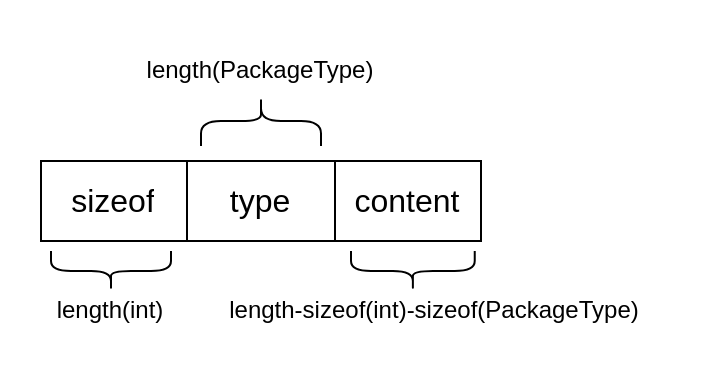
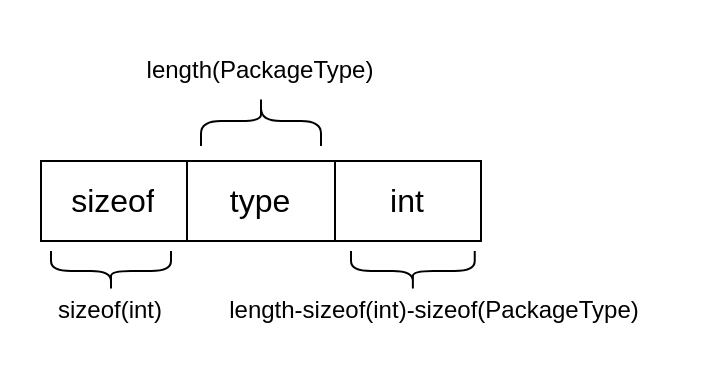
  <mxCell id="0" />
  <mxCell id="1" parent="0" />
  <mxCell id="2" value="" style="shape=table;startSize=0;container=1;collapsible=0;childLayout=tableLayout;fontSize=16;" vertex="1" parent="1"><mxGeometry x="20" y="80" width="220" height="40" as="geometry" /></mxCell>
  <mxCell id="3" value="" style="shape=tableRow;horizontal=0;startSize=0;swimlaneHead=0;swimlaneBody=0;strokeColor=inherit;top=0;left=0;bottom=0;right=0;collapsible=0;dropTarget=0;fillColor=none;points=[[0,0.5],[1,0.5]];portConstraint=eastwest;fontSize=16;" vertex="1" parent="2"><mxGeometry width="220" height="40" as="geometry" /></mxCell>
  <mxCell id="4" value="sizeof" style="shape=partialRectangle;html=1;whiteSpace=wrap;connectable=0;strokeColor=inherit;overflow=hidden;fillColor=none;top=0;left=0;bottom=0;right=0;pointerEvents=1;fontSize=16;" vertex="1" parent="3"><mxGeometry width="73" height="40" as="geometry"><mxRectangle width="73" height="40" as="alternateBounds" /></mxGeometry></mxCell>
  <mxCell id="5" value="type" style="shape=partialRectangle;html=1;whiteSpace=wrap;connectable=0;strokeColor=inherit;overflow=hidden;fillColor=none;top=0;left=0;bottom=0;right=0;pointerEvents=1;fontSize=16;" vertex="1" parent="3"><mxGeometry x="73" width="74" height="40" as="geometry"><mxRectangle width="74" height="40" as="alternateBounds" /></mxGeometry></mxCell>
- <mxCell id="6" value="content" style="shape=partialRectangle;html=1;whiteSpace=wrap;connectable=0;strokeColor=inherit;overflow=hidden;fillColor=none;top=0;left=0;bottom=0;right=0;pointerEvents=1;fontSize=16;" vertex="1" parent="3"><mxGeometry x="147" width="73" height="40" as="geometry"><mxRectangle width="73" height="40" as="alternateBounds" /></mxGeometry></mxCell>
+ <mxCell id="6" value="int" style="shape=partialRectangle;html=1;whiteSpace=wrap;connectable=0;strokeColor=inherit;overflow=hidden;fillColor=none;top=0;left=0;bottom=0;right=0;pointerEvents=1;fontSize=16;" vertex="1" parent="3"><mxGeometry x="147" width="73" height="40" as="geometry"><mxRectangle width="73" height="40" as="alternateBounds" /></mxGeometry></mxCell>
  <mxCell id="7" value="" style="shape=curlyBracket;whiteSpace=wrap;html=1;rounded=1;labelPosition=left;verticalLabelPosition=middle;align=right;verticalAlign=middle;rotation=-90;" vertex="1" parent="1"><mxGeometry x="45" y="105" width="20" height="60" as="geometry" /></mxCell>
- <mxCell id="8" value="length(int)" style="text;html=1;strokeColor=none;fillColor=none;align=center;verticalAlign=middle;whiteSpace=wrap;rounded=0;" vertex="1" parent="1"><mxGeometry x="25" y="140" width="60" height="30" as="geometry" /></mxCell>
+ <mxCell id="8" value="sizeof(int)" style="text;html=1;strokeColor=none;fillColor=none;align=center;verticalAlign=middle;whiteSpace=wrap;rounded=0;" vertex="1" parent="1"><mxGeometry x="25" y="140" width="60" height="30" as="geometry" /></mxCell>
  <mxCell id="9" value="" style="shape=curlyBracket;whiteSpace=wrap;html=1;rounded=1;labelPosition=left;verticalLabelPosition=middle;align=right;verticalAlign=middle;rotation=90;" vertex="1" parent="1"><mxGeometry x="117.5" y="30" width="25" height="60" as="geometry" /></mxCell>
  <mxCell id="10" value="length(PackageType&lt;span style=&quot;background-color: initial;&quot;&gt;)&lt;/span&gt;" style="text;html=1;strokeColor=none;fillColor=none;align=center;verticalAlign=middle;whiteSpace=wrap;rounded=0;" vertex="1" parent="1"><mxGeometry x="100" y="20" width="60" height="30" as="geometry" /></mxCell>
  <mxCell id="11" value="" style="shape=curlyBracket;whiteSpace=wrap;html=1;rounded=1;labelPosition=left;verticalLabelPosition=middle;align=right;verticalAlign=middle;rotation=-90;" vertex="1" parent="1"><mxGeometry x="195.94" y="104.06" width="20" height="61.87" as="geometry" /></mxCell>
  <mxCell id="12" value="length-sizeof(int)-sizeof(PackageType)" style="text;html=1;strokeColor=none;fillColor=none;align=center;verticalAlign=middle;whiteSpace=wrap;rounded=0;" vertex="1" parent="1"><mxGeometry x="100" y="140" width="234.06" height="30" as="geometry" /></mxCell>
